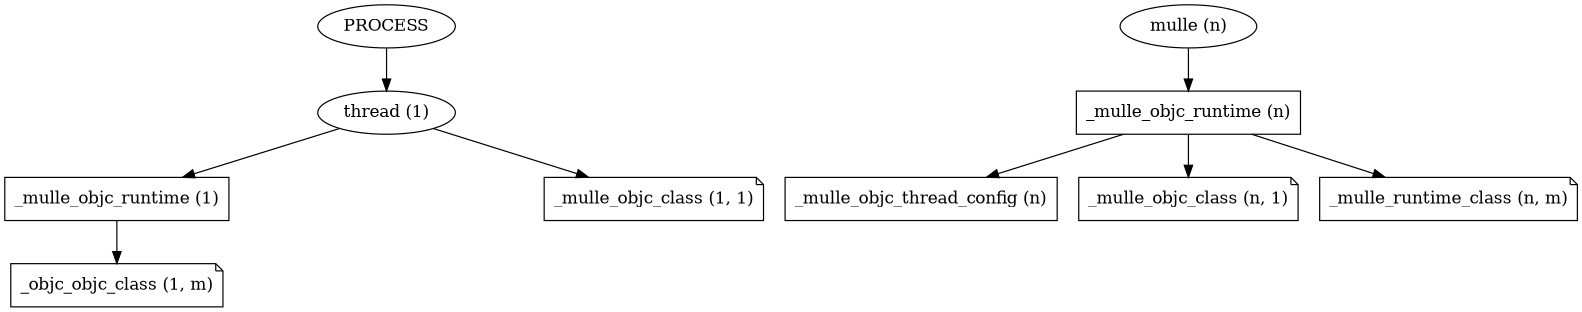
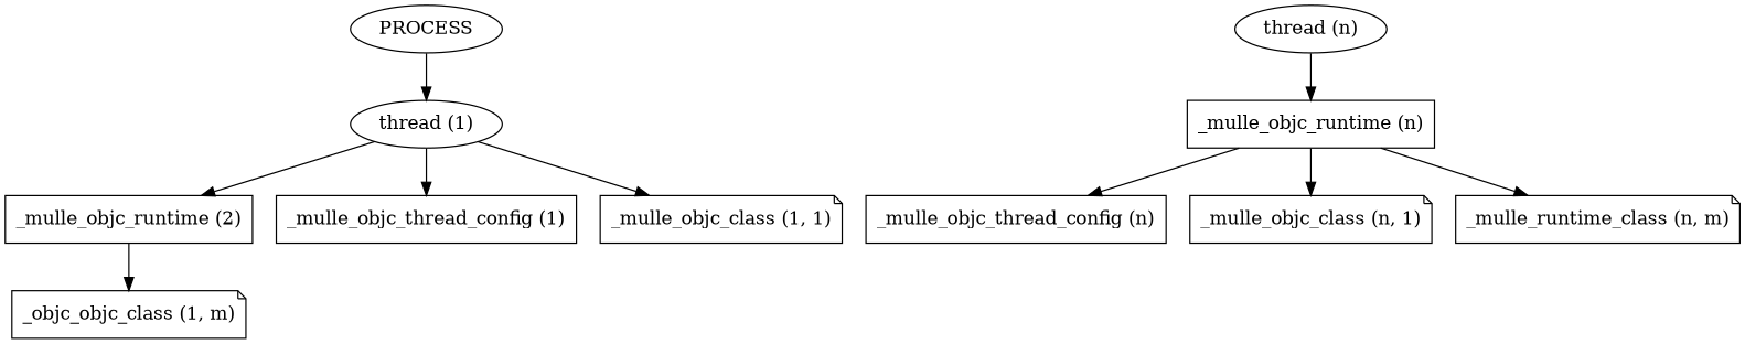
  digraph {
    node [shape=box]
    PROCESS [shape=""]
    "thread (1)" [shape=""]
-   "_mulle_objc_runtime (1)"
+   "_mulle_objc_runtime (1)" [label="_mulle_objc_runtime (2)"]
+   "_mulle_objc_thread_config (1)"
    "_mulle_objc_class (1, 1)" [shape=note]
-   "thread (n)" [label="mulle (n)" shape=""]
+   "thread (n)" [shape=""]
    "_mulle_objc_runtime (n)"
    n8 [label="_objc_objc_class (1, m)" shape=note]
    "_mulle_objc_thread_config (n)"
    "_mulle_objc_class (n, 1)" [shape=note]
    n11 [label="_mulle_runtime_class (n, m)" shape=note]
    PROCESS -> "thread (1)"
    "thread (1)" -> "_mulle_objc_runtime (1)"
+   "thread (1)" -> "_mulle_objc_thread_config (1)"
    "thread (1)" -> "_mulle_objc_class (1, 1)"
    "_mulle_objc_runtime (1)" -> n8
    "thread (n)" -> "_mulle_objc_runtime (n)"
    "_mulle_objc_runtime (n)" -> "_mulle_objc_thread_config (n)"
    "_mulle_objc_runtime (n)" -> "_mulle_objc_class (n, 1)"
    "_mulle_objc_runtime (n)" -> n11
  }
